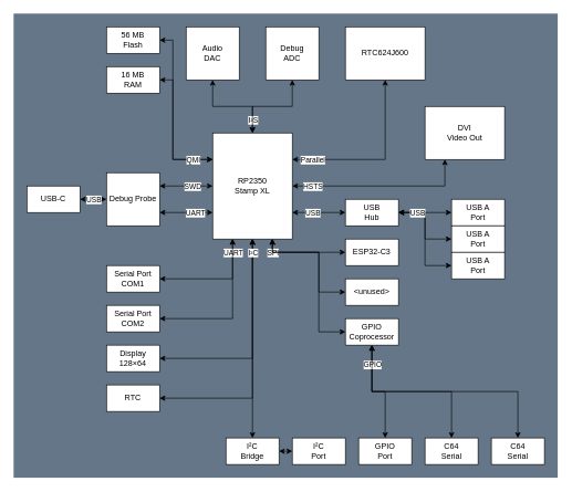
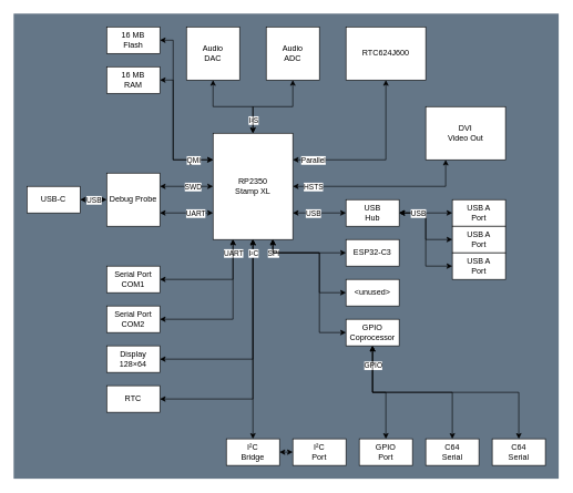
  <mxCell id="0" />
  <mxCell id="1" parent="0" />
  <mxCell id="2" value="" style="rounded=0;whiteSpace=wrap;html=1;fillColor=#647687;fontColor=#ffffff;strokeColor=none;" vertex="1" parent="1"><mxGeometry x="20" y="20" width="820" height="700" as="geometry" /></mxCell>
  <mxCell id="3" style="edgeStyle=orthogonalEdgeStyle;html=1;entryX=0;entryY=0.5;entryDx=0;entryDy=0;startArrow=classic;startFill=1;rounded=0;exitX=0.75;exitY=1;exitDx=0;exitDy=0;" edge="1" parent="1" source="15" target="19"><mxGeometry relative="1" as="geometry"><Array as="points"><mxPoint x="410" y="380" /><mxPoint x="480" y="380" /><mxPoint x="480" y="440" /></Array></mxGeometry></mxCell>
  <mxCell id="4" value="SPI" style="edgeLabel;html=1;align=center;verticalAlign=middle;resizable=0;points=[];" vertex="1" connectable="0" parent="3"><mxGeometry x="0.318" relative="1" as="geometry"><mxPoint x="-70" y="-35" as="offset" /></mxGeometry></mxCell>
  <mxCell id="5" style="edgeStyle=orthogonalEdgeStyle;html=1;exitX=0.75;exitY=1;exitDx=0;exitDy=0;startArrow=classic;startFill=1;rounded=0;entryX=0;entryY=0.5;entryDx=0;entryDy=0;" edge="1" parent="1" source="15" target="20"><mxGeometry relative="1" as="geometry"><mxPoint x="470" y="400" as="targetPoint" /><Array as="points"><mxPoint x="410" y="380" /></Array></mxGeometry></mxCell>
  <mxCell id="6" style="edgeStyle=orthogonalEdgeStyle;html=1;exitX=0;exitY=0.25;exitDx=0;exitDy=0;entryX=1;entryY=0.5;entryDx=0;entryDy=0;startArrow=classic;startFill=1;rounded=0;" edge="1" parent="1" source="15" target="26"><mxGeometry relative="1" as="geometry"><Array as="points"><mxPoint x="260" y="240" /><mxPoint x="260" y="60" /></Array></mxGeometry></mxCell>
  <mxCell id="7" style="edgeStyle=orthogonalEdgeStyle;html=1;exitX=0;exitY=0.25;exitDx=0;exitDy=0;entryX=1;entryY=0.5;entryDx=0;entryDy=0;startArrow=classic;startFill=1;rounded=0;" edge="1" parent="1" source="15" target="27"><mxGeometry relative="1" as="geometry"><Array as="points"><mxPoint x="260" y="240" /><mxPoint x="260" y="120" /></Array></mxGeometry></mxCell>
  <mxCell id="8" value="QMI" style="edgeLabel;html=1;align=center;verticalAlign=middle;resizable=0;points=[];" vertex="1" connectable="0" parent="7"><mxGeometry x="-0.575" y="-2" relative="1" as="geometry"><mxPoint x="13" y="2" as="offset" /></mxGeometry></mxCell>
  <mxCell id="9" style="edgeStyle=orthogonalEdgeStyle;rounded=0;html=1;exitX=0.5;exitY=1;exitDx=0;exitDy=0;entryX=1;entryY=0.5;entryDx=0;entryDy=0;startArrow=classic;startFill=1;" edge="1" parent="1" source="15" target="31"><mxGeometry relative="1" as="geometry"><mxPoint x="474.99" y="640" as="sourcePoint" /></mxGeometry></mxCell>
  <mxCell id="10" style="edgeStyle=orthogonalEdgeStyle;rounded=0;html=1;exitX=0.75;exitY=1;exitDx=0;exitDy=0;entryX=0;entryY=0.5;entryDx=0;entryDy=0;startArrow=classic;startFill=1;" edge="1" parent="1" source="15" target="57"><mxGeometry relative="1" as="geometry"><Array as="points"><mxPoint x="410" y="380" /><mxPoint x="480" y="380" /><mxPoint x="480" y="500" /></Array></mxGeometry></mxCell>
  <mxCell id="11" style="edgeStyle=orthogonalEdgeStyle;rounded=0;html=1;exitX=0.25;exitY=1;exitDx=0;exitDy=0;startArrow=classic;startFill=1;entryX=1;entryY=0.5;entryDx=0;entryDy=0;" edge="1" parent="1" source="15" target="58"><mxGeometry relative="1" as="geometry"><mxPoint x="380.143" y="550" as="targetPoint" /></mxGeometry></mxCell>
  <mxCell id="12" value="UART" style="edgeLabel;html=1;align=center;verticalAlign=middle;resizable=0;points=[];" vertex="1" connectable="0" parent="11"><mxGeometry x="-0.881" y="1" relative="1" as="geometry"><mxPoint x="-1" y="10" as="offset" /></mxGeometry></mxCell>
  <mxCell id="13" style="edgeStyle=orthogonalEdgeStyle;rounded=0;html=1;exitX=0.25;exitY=1;exitDx=0;exitDy=0;entryX=1;entryY=0.5;entryDx=0;entryDy=0;startArrow=classic;startFill=1;" edge="1" parent="1" source="15" target="59"><mxGeometry relative="1" as="geometry"><Array as="points"><mxPoint x="350" y="480" /></Array></mxGeometry></mxCell>
  <mxCell id="14" style="edgeStyle=orthogonalEdgeStyle;rounded=0;html=1;exitX=0.5;exitY=1;exitDx=0;exitDy=0;entryX=0.5;entryY=0;entryDx=0;entryDy=0;startArrow=classic;startFill=1;" edge="1" parent="1" source="15" target="64"><mxGeometry relative="1" as="geometry" /></mxCell>
  <mxCell id="15" value="RP2350&lt;br&gt;Stamp XL" style="rounded=0;whiteSpace=wrap;html=1;" vertex="1" parent="1"><mxGeometry x="320" y="200" width="120" height="160" as="geometry" /></mxCell>
  <mxCell id="16" style="edgeStyle=orthogonalEdgeStyle;html=1;entryX=1;entryY=0.25;entryDx=0;entryDy=0;exitX=0.5;exitY=1;exitDx=0;exitDy=0;startArrow=classic;startFill=1;rounded=0;" edge="1" parent="1" source="18" target="15"><mxGeometry relative="1" as="geometry" /></mxCell>
  <mxCell id="17" value="Parallel" style="edgeLabel;html=1;align=center;verticalAlign=middle;resizable=0;points=[];" vertex="1" connectable="0" parent="16"><mxGeometry y="-2" relative="1" as="geometry"><mxPoint x="-100" y="2" as="offset" /></mxGeometry></mxCell>
  <mxCell id="18" value="RTC624J600" style="rounded=0;whiteSpace=wrap;html=1;" vertex="1" parent="1"><mxGeometry x="520" y="40" width="120" height="80" as="geometry" /></mxCell>
  <mxCell id="19" value="&amp;lt;unused&amp;gt;" style="rounded=0;whiteSpace=wrap;html=1;" vertex="1" parent="1"><mxGeometry x="520" y="420" width="80" height="40" as="geometry" /></mxCell>
  <mxCell id="20" value="ESP32-C3" style="rounded=0;whiteSpace=wrap;html=1;" vertex="1" parent="1"><mxGeometry x="520" y="360" width="80" height="40" as="geometry" /></mxCell>
  <mxCell id="21" style="edgeStyle=orthogonalEdgeStyle;html=1;exitX=0.5;exitY=1;exitDx=0;exitDy=0;entryX=0.5;entryY=0;entryDx=0;entryDy=0;startArrow=classic;startFill=1;rounded=0;" edge="1" parent="1" source="23" target="15"><mxGeometry relative="1" as="geometry" /></mxCell>
  <mxCell id="22" value="I²S" style="edgeLabel;html=1;align=center;verticalAlign=middle;resizable=0;points=[];" vertex="1" connectable="0" parent="21"><mxGeometry x="0.146" y="2" relative="1" as="geometry"><mxPoint x="-20" y="18" as="offset" /></mxGeometry></mxCell>
- <mxCell id="23" value="Debug&lt;br&gt;ADC" style="rounded=0;whiteSpace=wrap;html=1;" vertex="1" parent="1"><mxGeometry x="400" y="40" width="80" height="80" as="geometry" /></mxCell>
+ <mxCell id="23" value="Audio&lt;br&gt;ADC" style="rounded=0;whiteSpace=wrap;html=1;" vertex="1" parent="1"><mxGeometry x="400" y="40" width="80" height="80" as="geometry" /></mxCell>
  <mxCell id="24" style="edgeStyle=orthogonalEdgeStyle;html=1;exitX=0.5;exitY=1;exitDx=0;exitDy=0;entryX=0.5;entryY=0;entryDx=0;entryDy=0;startArrow=classic;startFill=1;rounded=0;" edge="1" parent="1" source="25" target="15"><mxGeometry relative="1" as="geometry" /></mxCell>
  <mxCell id="25" value="Audio&lt;br&gt;DAC" style="rounded=0;whiteSpace=wrap;html=1;" vertex="1" parent="1"><mxGeometry x="280" y="40" width="80" height="80" as="geometry" /></mxCell>
- <mxCell id="26" value="56 MB&lt;br&gt;Flash" style="rounded=0;whiteSpace=wrap;html=1;" vertex="1" parent="1"><mxGeometry x="160" y="40" width="80" height="40" as="geometry" /></mxCell>
+ <mxCell id="26" value="16 MB&lt;br&gt;Flash" style="rounded=0;whiteSpace=wrap;html=1;" vertex="1" parent="1"><mxGeometry x="160" y="40" width="80" height="40" as="geometry" /></mxCell>
  <mxCell id="27" value="16 MB&lt;br&gt;RAM" style="rounded=0;whiteSpace=wrap;html=1;" vertex="1" parent="1"><mxGeometry x="160" y="100" width="80" height="40" as="geometry" /></mxCell>
  <mxCell id="28" style="edgeStyle=orthogonalEdgeStyle;rounded=0;html=1;exitX=1;exitY=0.5;exitDx=0;exitDy=0;entryX=0.5;entryY=1;entryDx=0;entryDy=0;startArrow=classic;startFill=1;" edge="1" parent="1" source="30" target="15"><mxGeometry relative="1" as="geometry"><mxPoint x="474.99" y="640" as="targetPoint" /></mxGeometry></mxCell>
  <mxCell id="29" value="I²C" style="edgeLabel;html=1;align=center;verticalAlign=middle;resizable=0;points=[];" vertex="1" connectable="0" parent="28"><mxGeometry x="0.753" y="-3" relative="1" as="geometry"><mxPoint x="-3" y="-27" as="offset" /></mxGeometry></mxCell>
  <mxCell id="30" value="RTC" style="rounded=0;whiteSpace=wrap;html=1;" vertex="1" parent="1"><mxGeometry x="160" y="580" width="80" height="40" as="geometry" /></mxCell>
  <mxCell id="31" value="Display&lt;br&gt;128×64" style="rounded=0;whiteSpace=wrap;html=1;" vertex="1" parent="1"><mxGeometry x="160" y="520" width="80" height="40" as="geometry" /></mxCell>
  <mxCell id="32" style="edgeStyle=orthogonalEdgeStyle;rounded=0;html=1;exitX=0.25;exitY=1;exitDx=0;exitDy=0;entryX=1;entryY=0.5;entryDx=0;entryDy=0;startArrow=classic;startFill=1;" edge="1" parent="1" source="34" target="15"><mxGeometry relative="1" as="geometry" /></mxCell>
  <mxCell id="33" value="HSTS" style="edgeLabel;html=1;align=center;verticalAlign=middle;resizable=0;points=[];" vertex="1" connectable="0" parent="32"><mxGeometry x="0.725" y="1" relative="1" as="geometry"><mxPoint x="-7" y="-1" as="offset" /></mxGeometry></mxCell>
  <mxCell id="34" value="DVI&lt;br&gt;Video Out" style="rounded=0;whiteSpace=wrap;html=1;" vertex="1" parent="1"><mxGeometry x="640" width="120" height="80" as="geometry" y="160" /></mxCell>
  <mxCell id="35" style="edgeStyle=orthogonalEdgeStyle;rounded=0;html=1;exitX=0;exitY=0.5;exitDx=0;exitDy=0;entryX=1;entryY=0.75;entryDx=0;entryDy=0;startArrow=classic;startFill=1;" edge="1" parent="1" source="41" target="15"><mxGeometry relative="1" as="geometry" /></mxCell>
  <mxCell id="36" value="USB" style="edgeLabel;html=1;align=center;verticalAlign=middle;resizable=0;points=[];" vertex="1" connectable="0" parent="35"><mxGeometry x="0.243" y="1" relative="1" as="geometry"><mxPoint y="-1" as="offset" /></mxGeometry></mxCell>
  <mxCell id="37" style="edgeStyle=orthogonalEdgeStyle;rounded=0;html=1;exitX=1;exitY=0.5;exitDx=0;exitDy=0;entryX=0;entryY=0.5;entryDx=0;entryDy=0;startArrow=classic;startFill=1;" edge="1" parent="1" source="41" target="42"><mxGeometry relative="1" as="geometry" /></mxCell>
  <mxCell id="38" style="edgeStyle=orthogonalEdgeStyle;rounded=0;html=1;exitX=1;exitY=0.5;exitDx=0;exitDy=0;entryX=0;entryY=0.5;entryDx=0;entryDy=0;startArrow=classic;startFill=1;" edge="1" parent="1" source="41" target="43"><mxGeometry relative="1" as="geometry" /></mxCell>
  <mxCell id="39" style="edgeStyle=orthogonalEdgeStyle;rounded=0;html=1;exitX=1;exitY=0.5;exitDx=0;exitDy=0;entryX=0;entryY=0.5;entryDx=0;entryDy=0;startArrow=classic;startFill=1;" edge="1" parent="1" source="41" target="44"><mxGeometry relative="1" as="geometry" /></mxCell>
  <mxCell id="40" value="USB" style="edgeLabel;html=1;align=center;verticalAlign=middle;resizable=0;points=[];" vertex="1" connectable="0" parent="39"><mxGeometry x="-0.656" y="1" relative="1" as="geometry"><mxPoint y="1" as="offset" /></mxGeometry></mxCell>
  <mxCell id="41" value="USB&lt;br&gt;Hub" style="rounded=0;whiteSpace=wrap;html=1;" vertex="1" parent="1"><mxGeometry x="520" y="300" width="80" height="40" as="geometry" /></mxCell>
  <mxCell id="42" value="USB A&lt;br&gt;Port" style="rounded=0;whiteSpace=wrap;html=1;" vertex="1" parent="1"><mxGeometry x="680" y="300" width="80" height="40" as="geometry" /></mxCell>
  <mxCell id="43" value="USB A&lt;br&gt;Port" style="rounded=0;whiteSpace=wrap;html=1;" vertex="1" parent="1"><mxGeometry x="680" y="340" width="80" height="40" as="geometry" /></mxCell>
  <mxCell id="44" value="USB A&lt;br&gt;Port" style="rounded=0;whiteSpace=wrap;html=1;" vertex="1" parent="1"><mxGeometry x="680" y="380" width="80" height="40" as="geometry" /></mxCell>
  <mxCell id="45" value="" style="edgeStyle=orthogonalEdgeStyle;rounded=0;html=1;startArrow=classic;startFill=1;exitX=1;exitY=0.25;exitDx=0;exitDy=0;entryX=0;entryY=0.5;entryDx=0;entryDy=0;" edge="1" parent="1" source="51" target="15"><mxGeometry relative="1" as="geometry" /></mxCell>
  <mxCell id="46" value="SWD" style="edgeLabel;html=1;align=center;verticalAlign=middle;resizable=0;points=[];" vertex="1" connectable="0" parent="45"><mxGeometry x="-0.263" y="-1" relative="1" as="geometry"><mxPoint x="20" y="-1" as="offset" /></mxGeometry></mxCell>
  <mxCell id="47" style="edgeStyle=orthogonalEdgeStyle;rounded=0;html=1;exitX=1;exitY=0.75;exitDx=0;exitDy=0;entryX=0;entryY=0.75;entryDx=0;entryDy=0;startArrow=classic;startFill=1;" edge="1" parent="1" source="51" target="15"><mxGeometry relative="1" as="geometry" /></mxCell>
  <mxCell id="48" value="UART" style="edgeLabel;html=1;align=center;verticalAlign=middle;resizable=0;points=[];" vertex="1" connectable="0" parent="47"><mxGeometry x="0.326" y="-3" relative="1" as="geometry"><mxPoint y="-3" as="offset" /></mxGeometry></mxCell>
  <mxCell id="49" value="" style="edgeStyle=orthogonalEdgeStyle;rounded=0;html=1;startArrow=classic;startFill=1;" edge="1" parent="1" source="51" target="52"><mxGeometry relative="1" as="geometry" /></mxCell>
  <mxCell id="50" value="USB" style="edgeLabel;html=1;align=center;verticalAlign=middle;resizable=0;points=[];" vertex="1" connectable="0" parent="49"><mxGeometry x="-0.085" y="-1" relative="1" as="geometry"><mxPoint x="-2" y="1" as="offset" /></mxGeometry></mxCell>
  <mxCell id="51" value="Debug Probe" style="rounded=0;whiteSpace=wrap;html=1;" vertex="1" parent="1"><mxGeometry x="160" y="260" width="80" height="80" as="geometry" /></mxCell>
  <mxCell id="52" value="USB-C" style="whiteSpace=wrap;html=1;rounded=0;" vertex="1" parent="1"><mxGeometry x="40" y="280" width="80" height="40" as="geometry" /></mxCell>
  <mxCell id="53" style="edgeStyle=orthogonalEdgeStyle;rounded=0;html=1;exitX=0.5;exitY=1;exitDx=0;exitDy=0;entryX=0.5;entryY=0;entryDx=0;entryDy=0;startArrow=classic;startFill=1;" edge="1" parent="1" source="57" target="60"><mxGeometry relative="1" as="geometry"><Array as="points"><mxPoint x="560" y="590" /><mxPoint x="780" y="590" /></Array></mxGeometry></mxCell>
  <mxCell id="54" style="edgeStyle=orthogonalEdgeStyle;rounded=0;html=1;exitX=0.5;exitY=1;exitDx=0;exitDy=0;entryX=0.5;entryY=0;entryDx=0;entryDy=0;startArrow=classic;startFill=1;" edge="1" parent="1" source="57" target="61"><mxGeometry relative="1" as="geometry"><Array as="points"><mxPoint x="560" y="590" /><mxPoint x="680" y="590" /></Array></mxGeometry></mxCell>
  <mxCell id="55" value="GPIO" style="edgeLabel;html=1;align=center;verticalAlign=middle;resizable=0;points=[];" vertex="1" connectable="0" parent="54"><mxGeometry x="-0.57" y="2" relative="1" as="geometry"><mxPoint x="-2" y="-27" as="offset" /></mxGeometry></mxCell>
  <mxCell id="56" style="edgeStyle=orthogonalEdgeStyle;rounded=0;html=1;exitX=0.5;exitY=1;exitDx=0;exitDy=0;entryX=0.5;entryY=0;entryDx=0;entryDy=0;startArrow=classic;startFill=1;" edge="1" parent="1" source="57" target="62"><mxGeometry relative="1" as="geometry" /></mxCell>
  <mxCell id="57" value="GPIO&lt;br&gt;Coprocessor" style="rounded=0;whiteSpace=wrap;html=1;" vertex="1" parent="1"><mxGeometry x="520" y="480" width="80" height="40" as="geometry" /></mxCell>
  <mxCell id="58" value="Serial Port&lt;br&gt;COM1" style="rounded=0;whiteSpace=wrap;html=1;" vertex="1" parent="1"><mxGeometry x="160" y="400" width="80" height="40" as="geometry" /></mxCell>
  <mxCell id="59" value="Serial Port&lt;br&gt;COM2" style="rounded=0;whiteSpace=wrap;html=1;" vertex="1" parent="1"><mxGeometry x="160" y="460" width="80" height="40" as="geometry" /></mxCell>
  <mxCell id="60" value="C64&lt;br&gt;Serial" style="rounded=0;whiteSpace=wrap;html=1;" vertex="1" parent="1"><mxGeometry x="740" y="660" width="80" height="40" as="geometry" /></mxCell>
  <mxCell id="61" value="C64&lt;br&gt;Serial" style="rounded=0;whiteSpace=wrap;html=1;" vertex="1" parent="1"><mxGeometry x="640" y="660" width="80" height="40" as="geometry" /></mxCell>
  <mxCell id="62" value="GPIO&lt;br&gt;Port" style="rounded=0;whiteSpace=wrap;html=1;" vertex="1" parent="1"><mxGeometry x="540" y="660" width="80" height="40" as="geometry" /></mxCell>
  <mxCell id="63" style="edgeStyle=orthogonalEdgeStyle;rounded=0;html=1;exitX=1;exitY=0.5;exitDx=0;exitDy=0;entryX=0;entryY=0.5;entryDx=0;entryDy=0;startArrow=classic;startFill=1;" edge="1" parent="1" source="64" target="65"><mxGeometry relative="1" as="geometry" /></mxCell>
  <mxCell id="64" value="I²C&lt;br&gt;Bridge" style="rounded=0;whiteSpace=wrap;html=1;" vertex="1" parent="1"><mxGeometry x="340" y="660" width="80" height="40" as="geometry" /></mxCell>
  <mxCell id="65" value="I²C&lt;br&gt;Port" style="rounded=0;whiteSpace=wrap;html=1;" vertex="1" parent="1"><mxGeometry x="440" y="660" width="80" height="40" as="geometry" /></mxCell>
